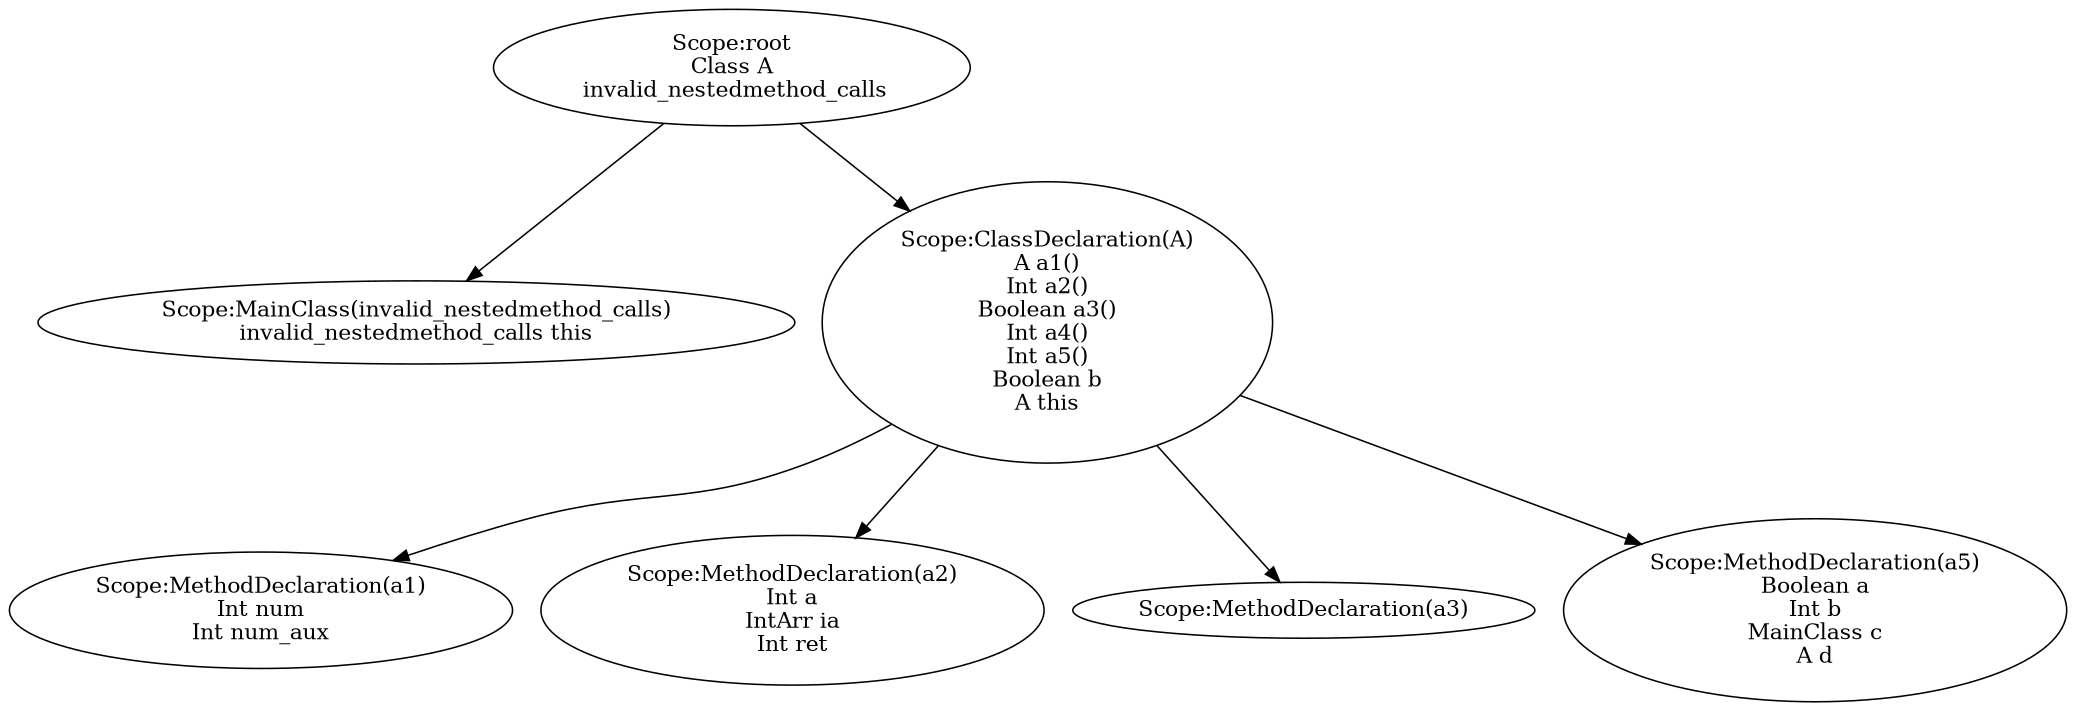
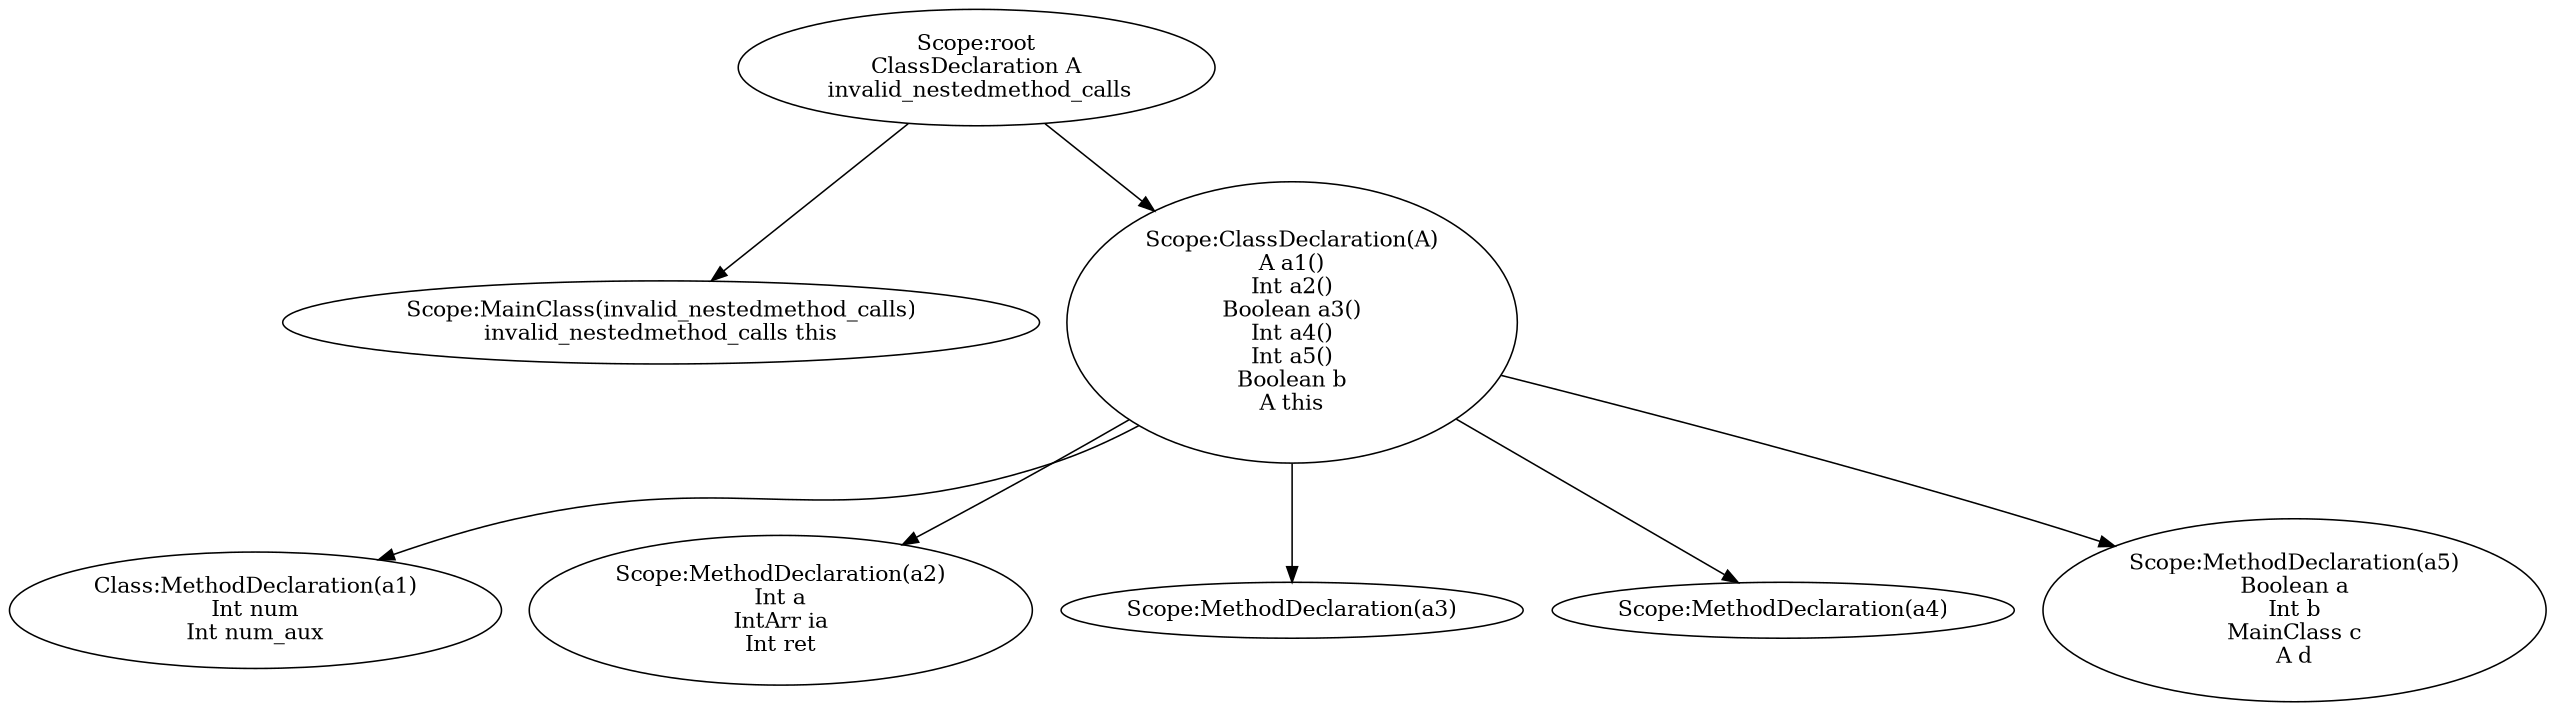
  digraph {
-   n1 [label="Scope:root\nClass A\n invalid_nestedmethod_calls\n"]
+   n1 [label="Scope:root\nClassDeclaration A\n invalid_nestedmethod_calls\n"]
    n2 [label="Scope:MainClass(invalid_nestedmethod_calls)\ninvalid_nestedmethod_calls this\n"]
    n3 [label="Scope:ClassDeclaration(A)\nA a1()\nInt a2()\nBoolean a3()\nInt a4()\nInt a5()\nBoolean b\nA this\n"]
-   n4 [label="Scope:MethodDeclaration(a1)\nInt num\nInt num_aux\n"]
+   n4 [label="Class:MethodDeclaration(a1)\nInt num\nInt num_aux\n"]
    n5 [label="Scope:MethodDeclaration(a2)\nInt a\nIntArr ia\nInt ret\n"]
    n6 [label="Scope:MethodDeclaration(a3)\n"]
+   n7 [label="Scope:MethodDeclaration(a4)\n"]
    n8 [label="Scope:MethodDeclaration(a5)\nBoolean a\nInt b\nMainClass c\nA d\n"]
    n1 -> n2
    n1 -> n3
    n3 -> n4
    n3 -> n5
    n3 -> n6
+   n3 -> n7
    n3 -> n8
  }
